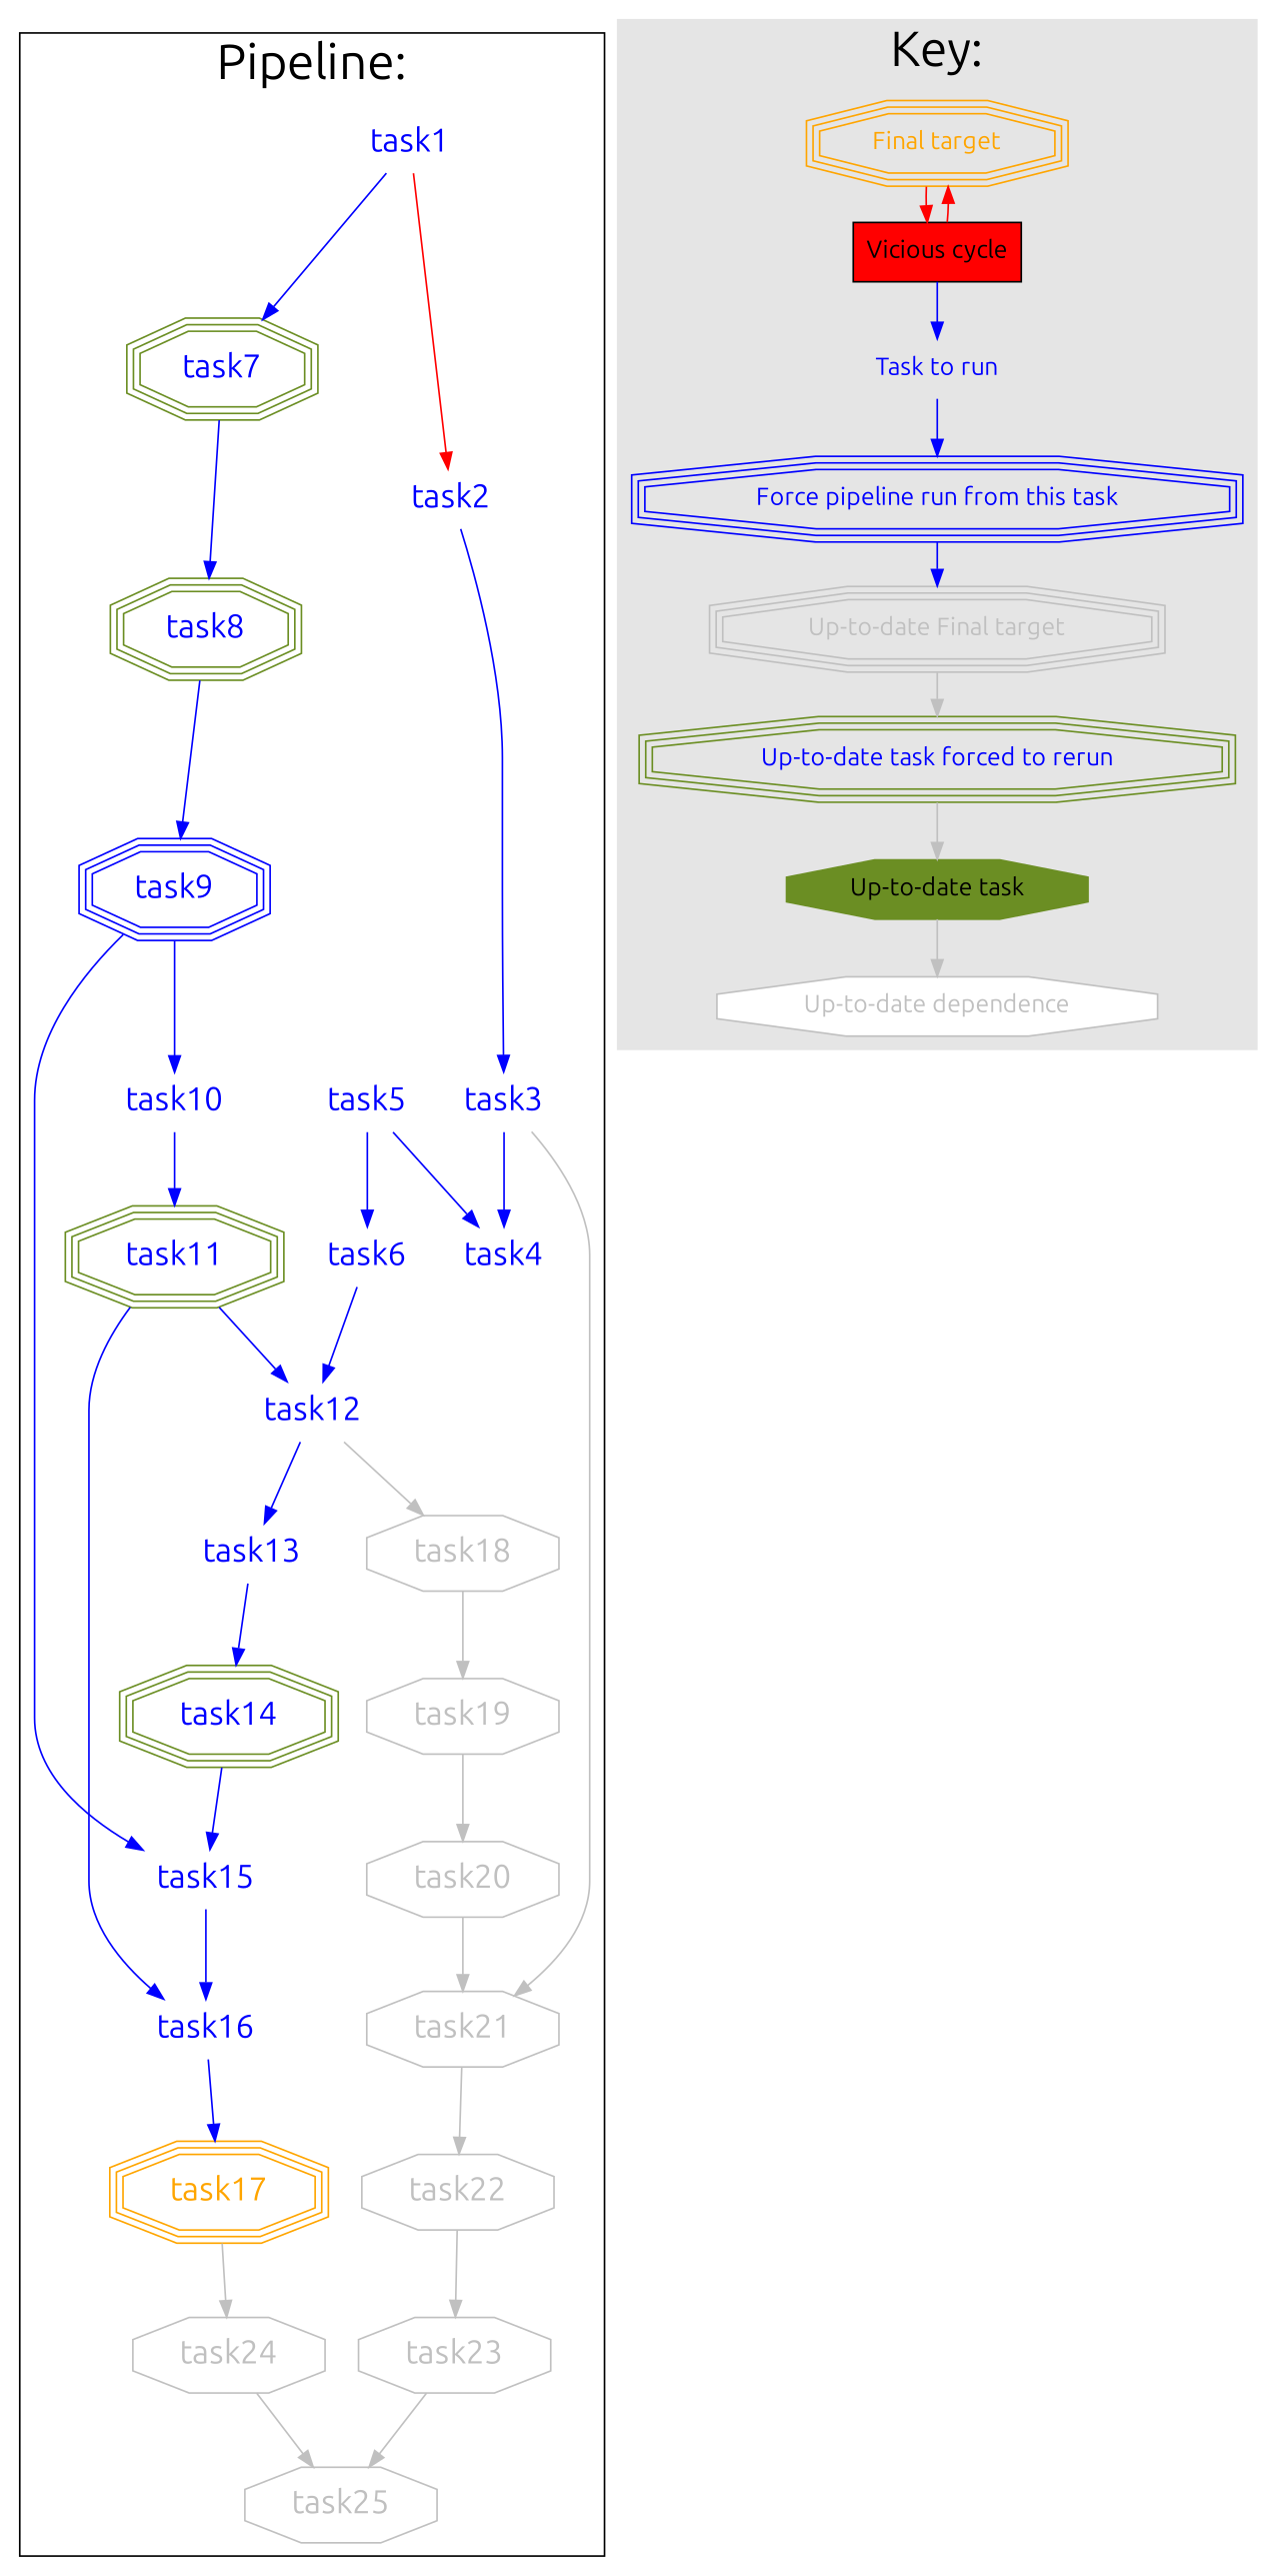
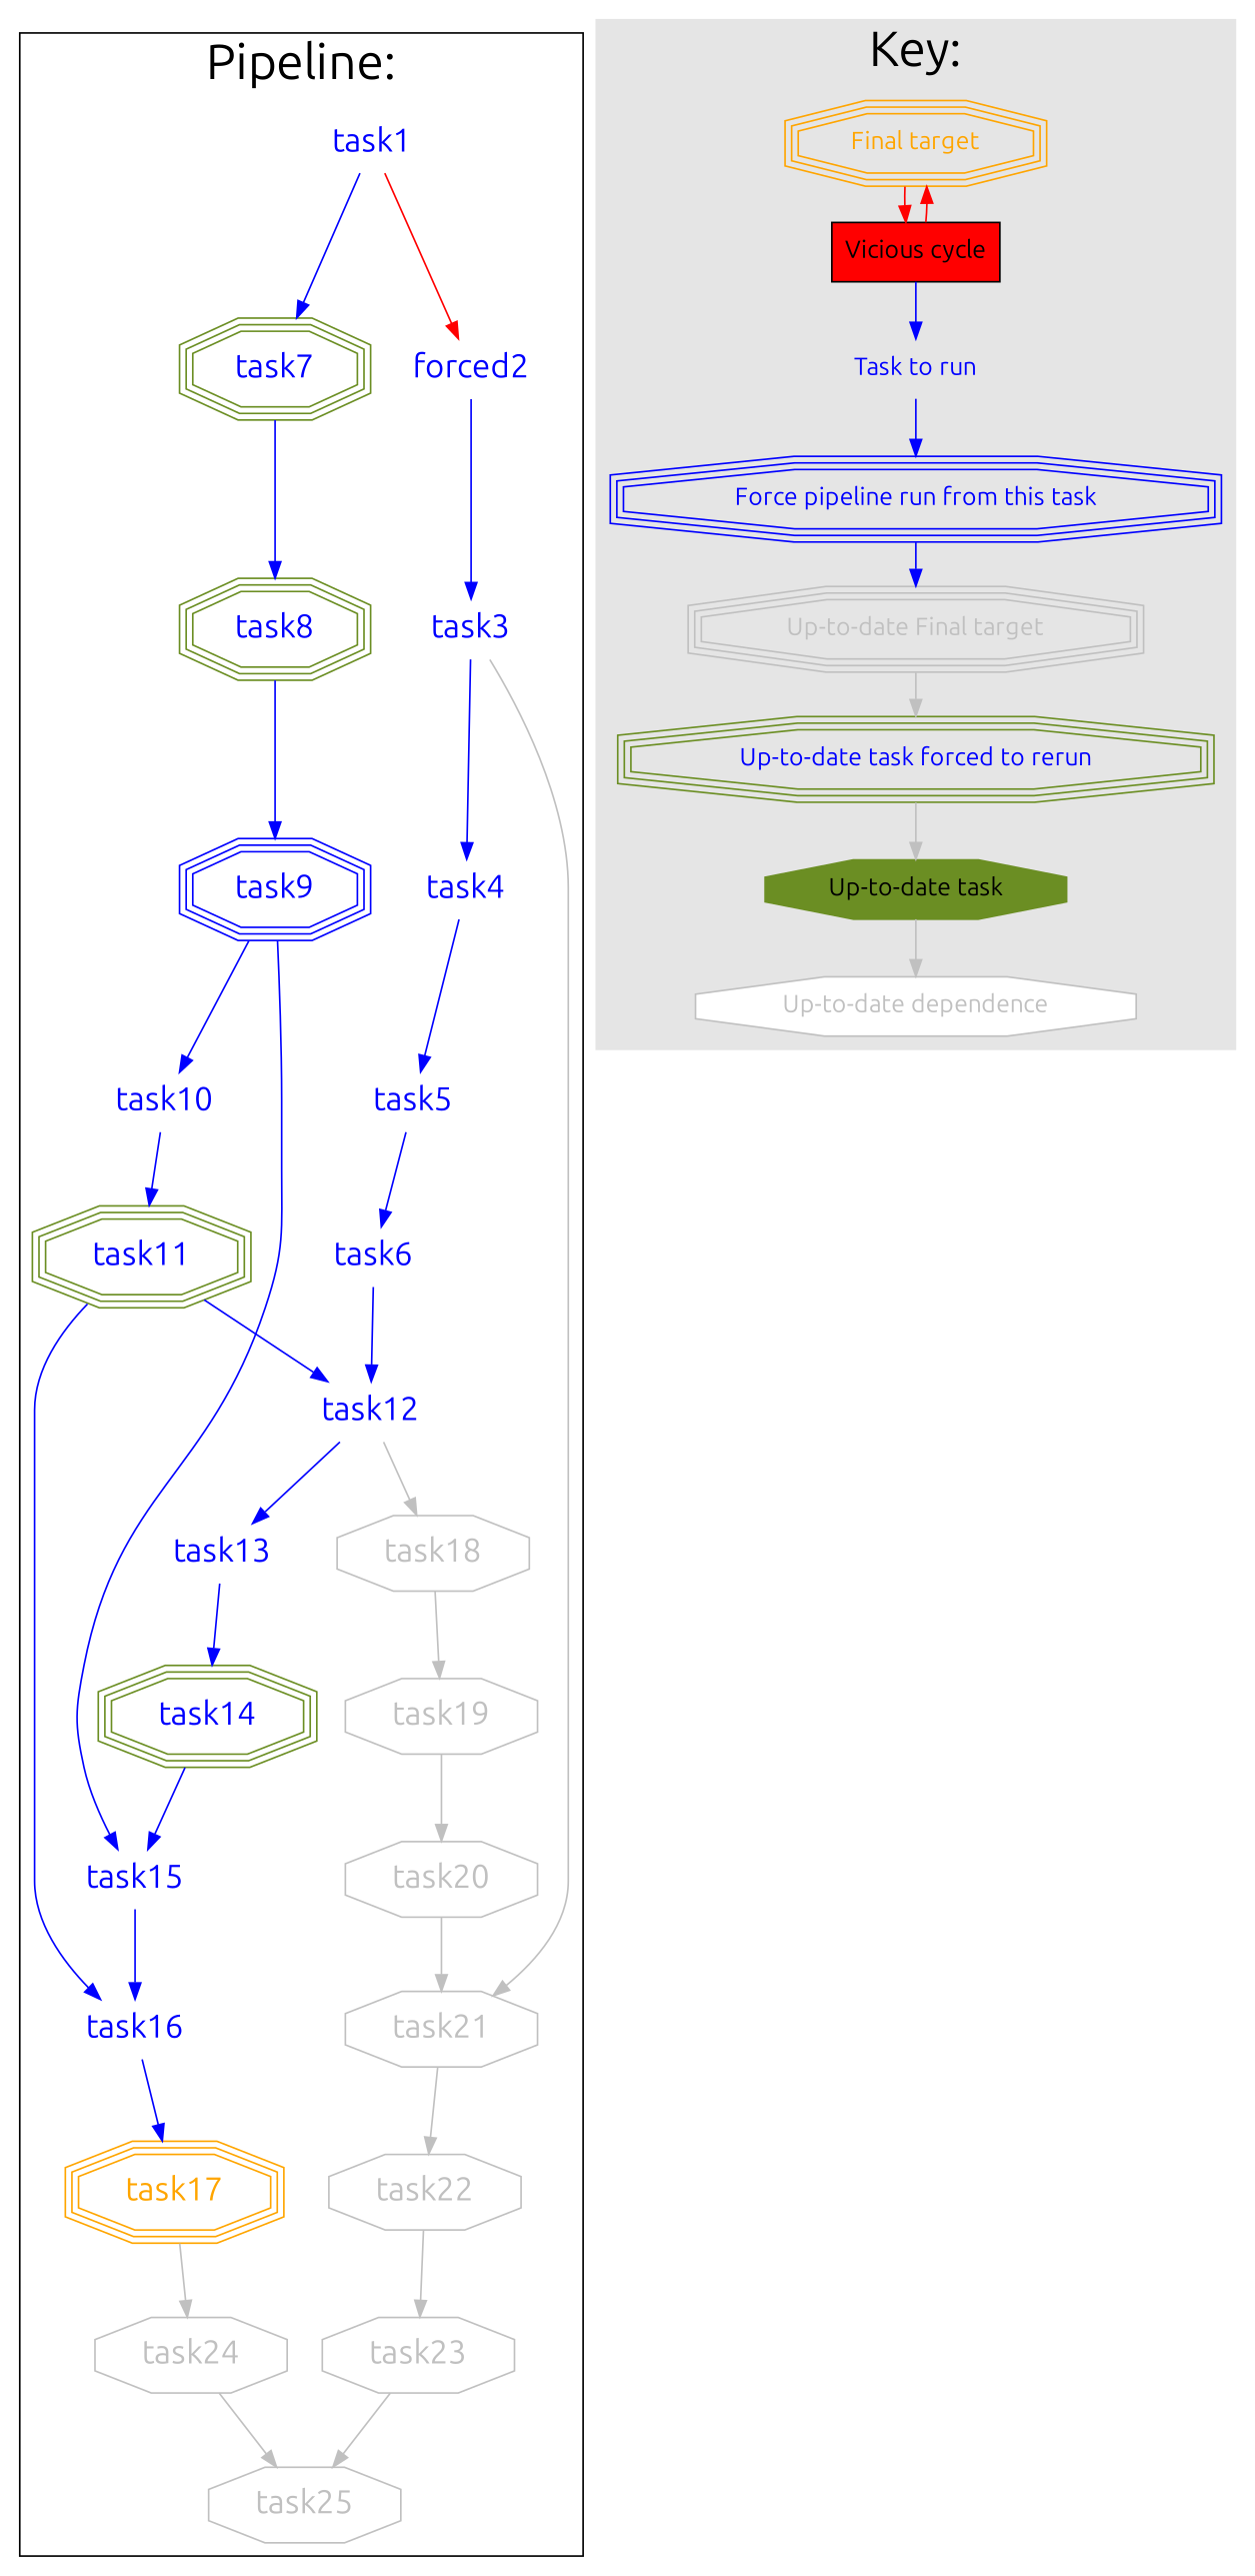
  digraph {
    fontname=Ubuntu
    fontsize=30
    ranksep=0.3
    splines=true
    node [fontcolor=blue fontname=Ubuntu fontsize=20 shape=plaintext]
    edge [color=blue fontname=Ubuntu minlen=2]
    n1 [label=task1]
    n2 [color=olivedrab label=task7 shape=tripleoctagon]
-   n3 [label=task2]
+   n3 [label=forced2]
    n4 [color=olivedrab label=task8 shape=tripleoctagon]
    n5 [color=blue label=task9 shape=tripleoctagon]
    n6 [label=task10]
    n7 [label=task15]
    n8 [color=olivedrab label=task11 shape=tripleoctagon]
    n9 [label=task12]
    n10 [label=task16]
    n11 [label=task3]
    n12 [color=olivedrab label=task4]
    n13 [color=gray fillcolor=white fontcolor=gray label=task21 shape=octagon style=filled]
    n14 [color=gray label=task5]
    n15 [label=task6]
    n16 [label=task13]
    n17 [color=gray fillcolor=white fontcolor=gray label=task18 shape=octagon style=filled]
    n18 [color=olivedrab label=task14 shape=tripleoctagon]
    n19 [color=orange fontcolor=orange label=task17 shape=tripleoctagon]
    n20 [color=gray fillcolor=white fontcolor=gray label=task24 shape=octagon style=filled]
    n21 [color=gray fillcolor=white fontcolor=gray label=task19 shape=octagon style=filled]
    n22 [color=gray fillcolor=white fontcolor=gray label=task20 shape=octagon style=filled]
    n23 [color=gray fillcolor=white fontcolor=gray label=task22 shape=octagon style=filled]
    n24 [color=gray fillcolor=white fontcolor=gray label=task23 shape=octagon style=filled]
    n25 [color=gray fillcolor=white fontcolor=gray label=task25 shape=octagon style=filled]
    n26 [color=orange fontcolor=orange fontsize=15 label="Final target" shape=tripleoctagon]
    n27 [fillcolor=red fontsize=15 label="Vicious cycle" shape=box style=filled fontcolor=""]
    n28 [fontsize=15 label="Task to run"]
    n29 [color=blue fontsize=15 label="Force pipeline run from this task" shape=tripleoctagon]
    n30 [color=gray fontcolor=gray fontsize=15 label="Up-to-date Final target" shape=tripleoctagon]
    n31 [color=olivedrab fontsize=15 label="Up-to-date task forced to rerun" shape=tripleoctagon]
    n32 [color=olivedrab fillcolor=olivedrab fontcolor=black fontsize=15 label="Up-to-date task" shape=octagon style=filled]
    n33 [color=gray fillcolor=white fontcolor=gray fontsize=15 label="Up-to-date dependence" shape=octagon style=filled]
    subgraph cluster_1 {
      label="Pipeline:"
      n1
      n2
      n3
      n4
      n5
      n6
      n7
      n8
      n9
      n10
      n11
      n12
      n13
      n14
      n15
      n16
      n17
      n18
      n19
      n20
      n21
      n22
      n23
      n24
      n25
    }
    subgraph cluster_2 {
      color=gray90
      label="Key:"
      style=filled
      n26
      n27
      n28
      n29
      n30
      n31
      n32
      n33
    }
    n1 -> n2
    n1 -> n3 [color=red]
    n2 -> n4
    n3 -> n11
    n4 -> n5
    n5 -> n6
    n5 -> n7
    n6 -> n8
    n7 -> n10
    n8 -> n9
    n8 -> n10
    n9 -> n16
    n9 -> n17 [arrowtype=normal color=gray]
    n10 -> n19
    n11 -> n12
    n11 -> n13 [arrowtype=normal color=gray]
-   n14 -> n12
+   n12 -> n14
    n13 -> n23 [arrowtype=normal color=gray]
    n14 -> n15
    n15 -> n9
    n16 -> n18
    n17 -> n21 [arrowtype=normal color=gray]
    n18 -> n7
    n19 -> n20 [arrowtype=normal color=gray]
    n20 -> n25 [arrowtype=normal color=gray]
    n21 -> n22 [arrowtype=normal color=gray]
    n22 -> n13 [arrowtype=normal color=gray]
    n23 -> n24 [arrowtype=normal color=gray]
    n24 -> n25 [arrowtype=normal color=gray]
    n26 -> n27 [color=red minlen=""]
    n27 -> n26 [color=red minlen=""]
    n27 -> n28 [minlen=""]
    n28 -> n29 [minlen=""]
    n29 -> n30 [minlen=""]
    n30 -> n31 [color=gray minlen=""]
    n31 -> n32 [color=gray minlen=""]
    n32 -> n33 [color=gray minlen=""]
  }
